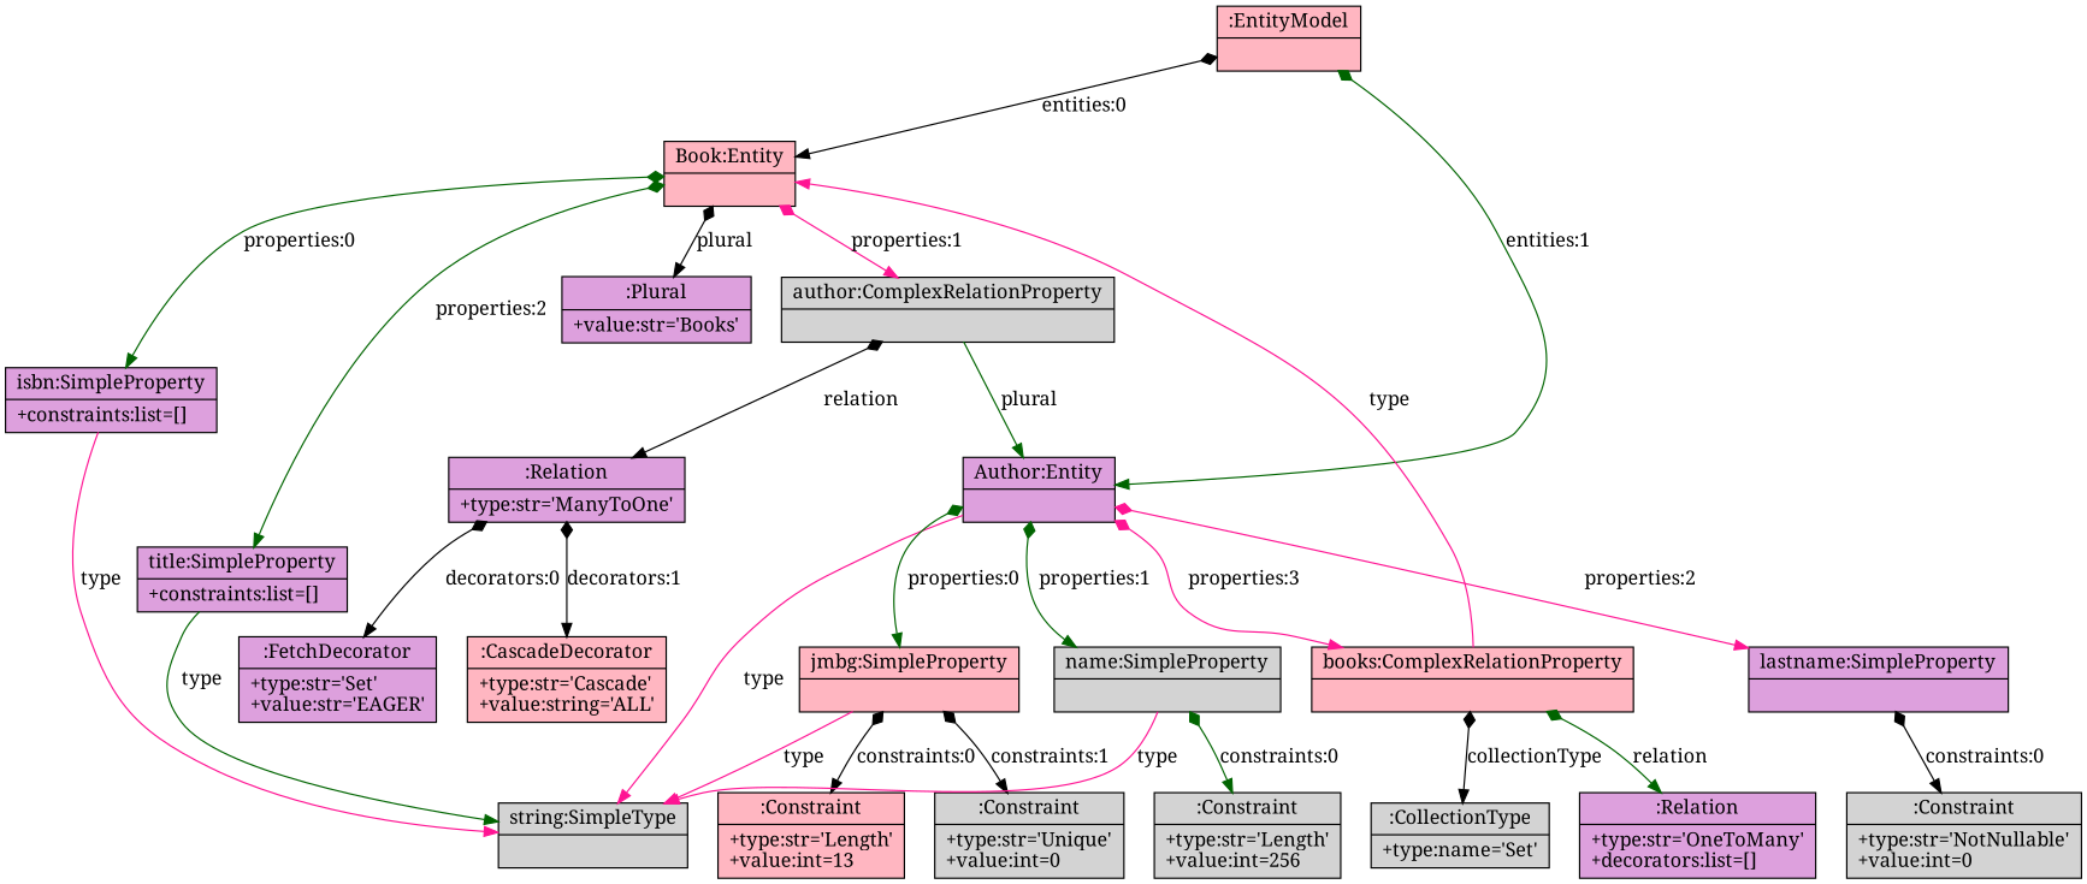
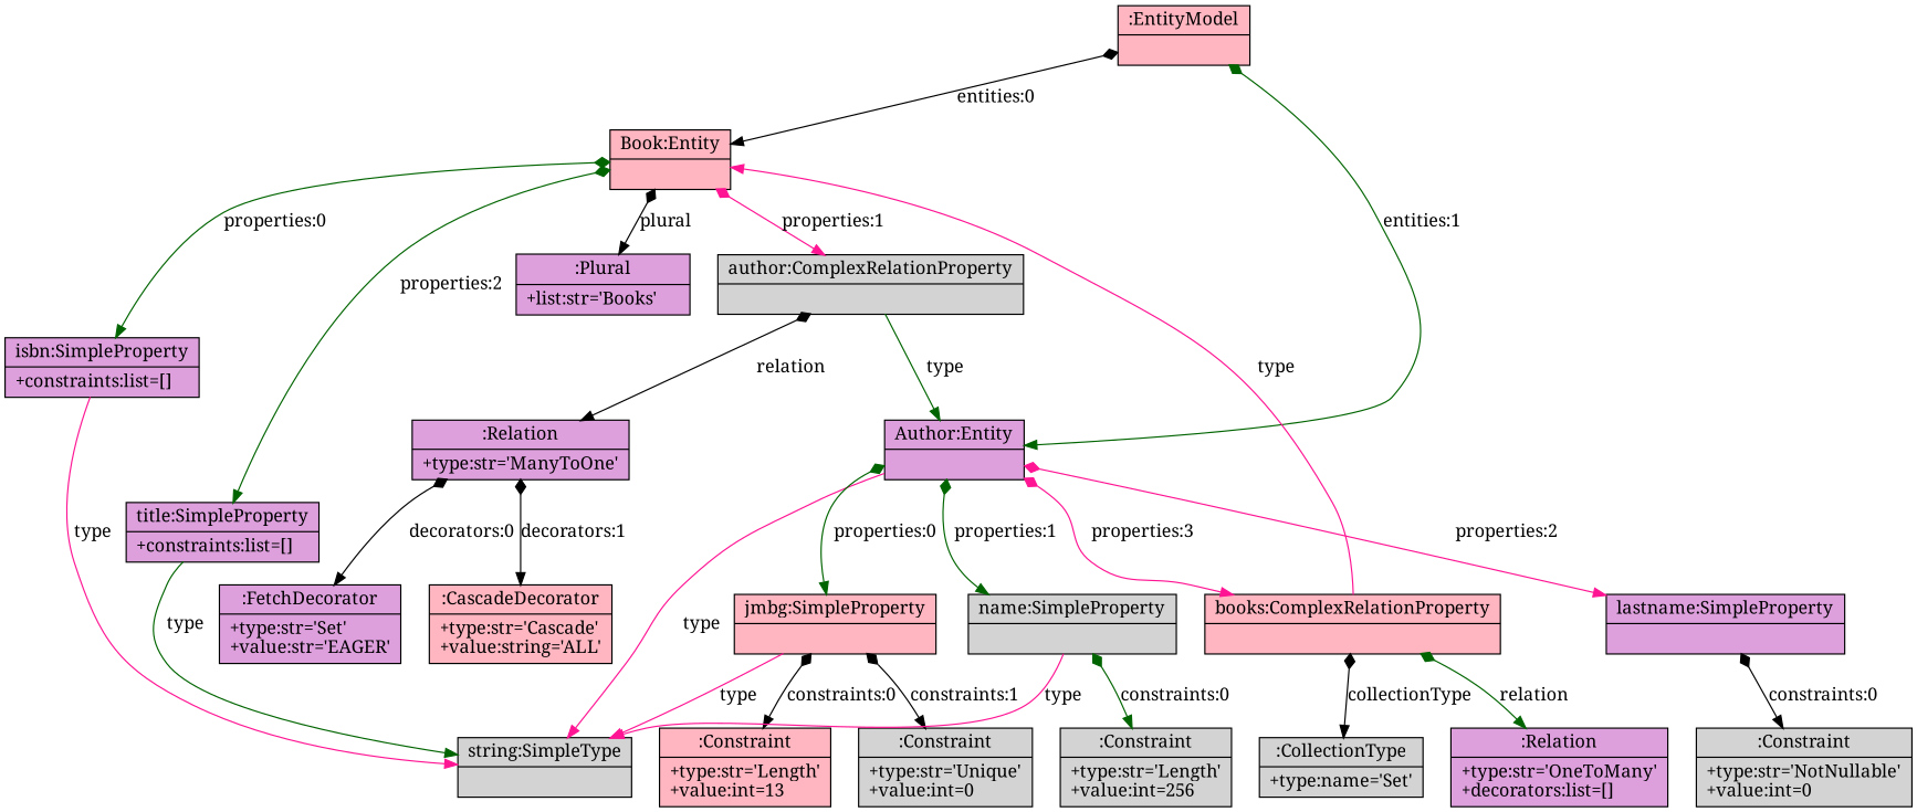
  digraph {
    fontname="Noto Serif"
    fontsize=8
    nodesep=0.3
    node [fillcolor=plum fontname="Noto Serif" shape=record style=filled]
    edge [arrowtail=diamond color=black dir=both fontname="Noto Serif"]
    n1 [fillcolor=lightpink label="{:EntityModel|}"]
    n2 [fillcolor=lightpink label="{Book:Entity|}"]
    n3 [label="{Author:Entity|}"]
    n4 [label="{isbn:SimpleProperty|+constraints:list=[]\l}"]
    n5 [fillcolor=lightgrey label="{author:ComplexRelationProperty|}"]
    n6 [label="{title:SimpleProperty|+constraints:list=[]\l}"]
-   n7 [label="{:Plural|+value:str='Books'\l}"]
+   n7 [label="{:Plural|+list:str='Books'\l}"]
    n8 [fillcolor=lightgrey label="{string:SimpleType|}"]
    n9 [fillcolor=lightpink label="{jmbg:SimpleProperty|}"]
    n10 [fillcolor=lightgrey label="{name:SimpleProperty|}"]
    n11 [label="{lastname:SimpleProperty|}"]
    n12 [fillcolor=lightpink label="{books:ComplexRelationProperty|}"]
    n13 [label="{:Relation|+type:str='ManyToOne'\l}"]
    n14 [label="{:FetchDecorator|+type:str='Set'\l+value:str='EAGER'\l}"]
    n15 [fillcolor=lightpink label="{:CascadeDecorator|+type:str='Cascade'\l+value:string='ALL'\l}"]
    n16 [fillcolor=lightpink label="{:Constraint|+type:str='Length'\l+value:int=13\l}"]
    n17 [fillcolor=lightgrey label="{:Constraint|+type:str='Unique'\l+value:int=0\l}"]
    n18 [fillcolor=lightgrey label="{:Constraint|+type:str='Length'\l+value:int=256\l}"]
    n19 [fillcolor=lightgrey label="{:Constraint|+type:str='NotNullable'\l+value:int=0\l}"]
    n20 [label="{:Relation|+type:str='OneToMany'\l+decorators:list=[]\l}"]
    n21 [fillcolor=lightgrey label="{:CollectionType|+type:name='Set'\l}"]
    n1 -> n2 [label="entities:0"]
    n1 -> n3 [color=darkgreen label="entities:1"]
    n2 -> n4 [color=darkgreen label="properties:0"]
    n2 -> n5 [color=deeppink label="properties:1"]
    n2 -> n6 [color=darkgreen label="properties:2"]
    n2 -> n7 [label=plural]
    n3 -> n8 [arrowtail=empty color=deeppink dir=black label=type]
    n3 -> n9 [color=darkgreen label="properties:0"]
    n3 -> n10 [color=darkgreen label="properties:1"]
    n3 -> n11 [color=deeppink label="properties:2"]
    n3 -> n12 [color=deeppink label="properties:3"]
    n4 -> n8 [arrowtail=empty color=deeppink dir=black label=type]
-   n5 -> n3 [arrowtail=empty color=darkgreen dir=black label=plural]
+   n5 -> n3 [arrowtail=empty color=darkgreen dir=black label=type]
    n5 -> n13 [label=relation]
    n6 -> n8 [arrowtail=empty color=darkgreen dir=black label=type]
    n9 -> n8 [arrowtail=empty color=deeppink dir=black label=type]
    n9 -> n16 [label="constraints:0"]
    n9 -> n17 [label="constraints:1"]
    n10 -> n8 [arrowtail=empty color=deeppink dir=black label=type]
    n10 -> n18 [color=darkgreen label="constraints:0"]
    n11 -> n19 [label="constraints:0"]
    n12 -> n2 [arrowtail=empty color=deeppink dir=black label=type]
    n12 -> n20 [color=darkgreen label=relation]
    n12 -> n21 [label=collectionType]
    n13 -> n14 [label="decorators:0"]
    n13 -> n15 [label="decorators:1"]
  }
